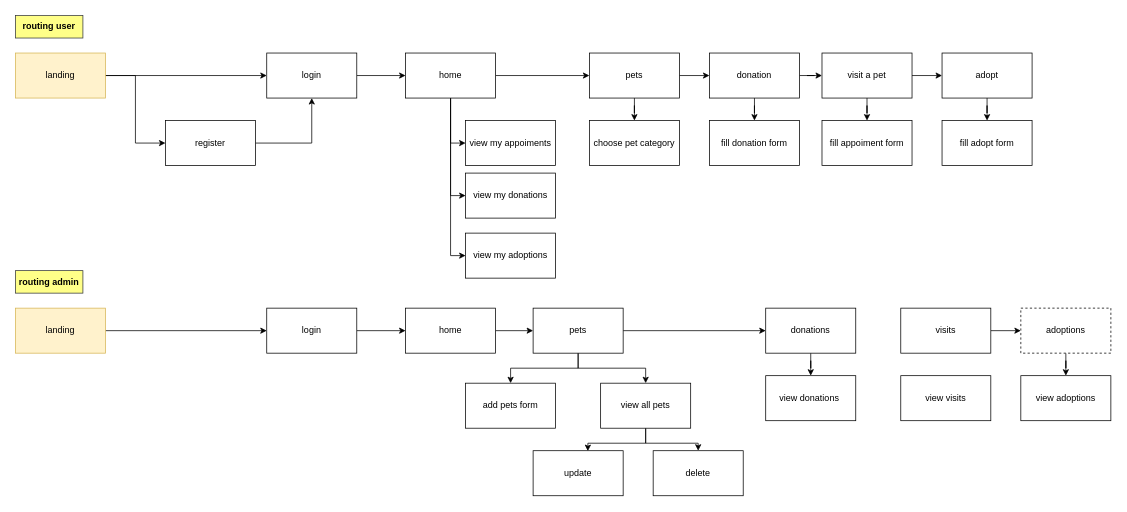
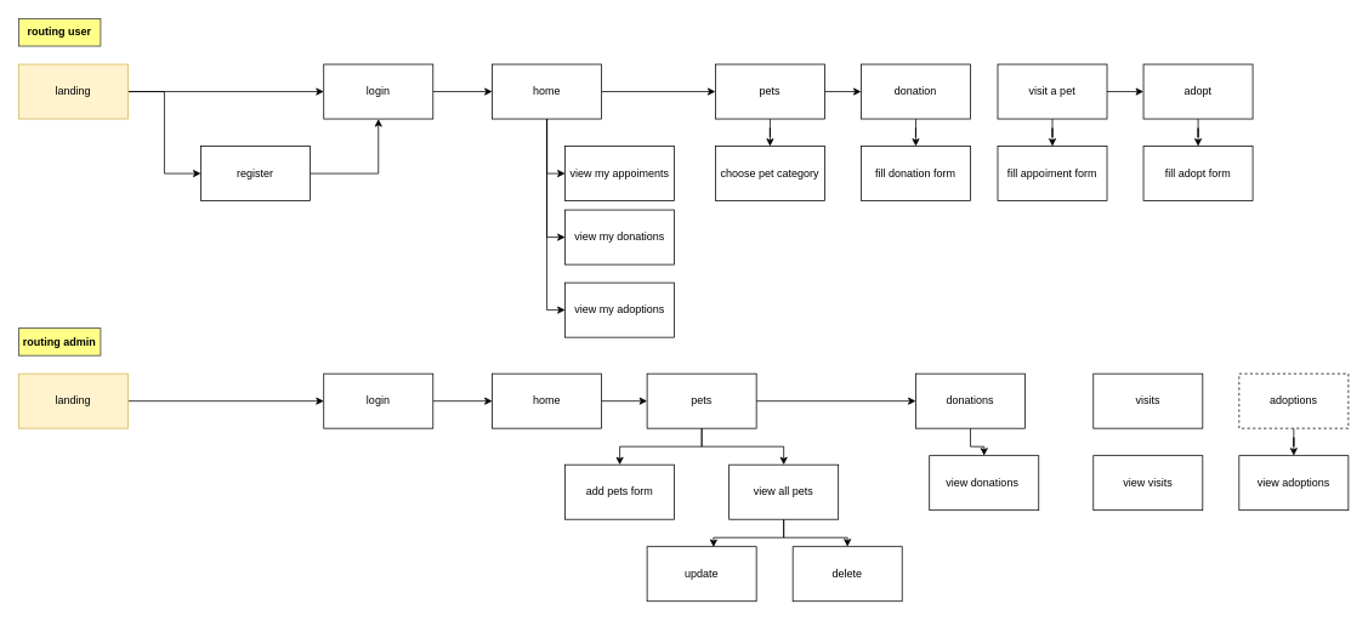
  <mxCell id="0" />
  <mxCell id="1" parent="0" />
  <mxCell id="2" style="edgeStyle=orthogonalEdgeStyle;rounded=0;orthogonalLoop=1;jettySize=auto;html=1;entryX=0;entryY=0.5;entryDx=0;entryDy=0;" parent="1" source="6" target="16" edge="1"><mxGeometry relative="1" as="geometry" /></mxCell>
  <mxCell id="3" style="edgeStyle=orthogonalEdgeStyle;rounded=0;orthogonalLoop=1;jettySize=auto;html=1;entryX=0;entryY=0.5;entryDx=0;entryDy=0;" edge="1" parent="1" source="6" target="58"><mxGeometry relative="1" as="geometry" /></mxCell>
  <mxCell id="4" style="edgeStyle=orthogonalEdgeStyle;rounded=0;orthogonalLoop=1;jettySize=auto;html=1;entryX=0;entryY=0.5;entryDx=0;entryDy=0;" edge="1" parent="1" source="6" target="59"><mxGeometry relative="1" as="geometry" /></mxCell>
  <mxCell id="5" style="edgeStyle=orthogonalEdgeStyle;rounded=0;orthogonalLoop=1;jettySize=auto;html=1;entryX=0;entryY=0.5;entryDx=0;entryDy=0;" edge="1" parent="1" source="6" target="60"><mxGeometry relative="1" as="geometry" /></mxCell>
  <mxCell id="6" value="home" style="rounded=0;whiteSpace=wrap;html=1;" parent="1" vertex="1"><mxGeometry x="540" y="70" width="120" height="60" as="geometry" /></mxCell>
  <mxCell id="7" value="" style="edgeStyle=orthogonalEdgeStyle;rounded=0;orthogonalLoop=1;jettySize=auto;html=1;" parent="1" source="9" target="11" edge="1"><mxGeometry relative="1" as="geometry" /></mxCell>
  <mxCell id="8" style="edgeStyle=orthogonalEdgeStyle;rounded=0;orthogonalLoop=1;jettySize=auto;html=1;entryX=0;entryY=0.5;entryDx=0;entryDy=0;" parent="1" source="9" target="13" edge="1"><mxGeometry relative="1" as="geometry" /></mxCell>
  <mxCell id="9" value="landing" style="rounded=0;whiteSpace=wrap;html=1;fillColor=#fff2cc;strokeColor=#d6b656;" parent="1" vertex="1"><mxGeometry x="20" y="70" width="120" height="60" as="geometry" /></mxCell>
  <mxCell id="10" style="edgeStyle=orthogonalEdgeStyle;rounded=0;orthogonalLoop=1;jettySize=auto;html=1;entryX=0;entryY=0.5;entryDx=0;entryDy=0;" parent="1" source="11" target="6" edge="1"><mxGeometry relative="1" as="geometry" /></mxCell>
  <mxCell id="11" value="login" style="whiteSpace=wrap;html=1;rounded=0;" parent="1" vertex="1"><mxGeometry x="355" y="70" width="120" height="60" as="geometry" /></mxCell>
  <mxCell id="12" style="edgeStyle=orthogonalEdgeStyle;rounded=0;orthogonalLoop=1;jettySize=auto;html=1;" parent="1" source="13" target="11" edge="1"><mxGeometry relative="1" as="geometry" /></mxCell>
  <mxCell id="13" value="register" style="whiteSpace=wrap;html=1;rounded=0;" parent="1" vertex="1"><mxGeometry x="220" y="160" width="120" height="60" as="geometry" /></mxCell>
  <mxCell id="14" style="edgeStyle=orthogonalEdgeStyle;rounded=0;orthogonalLoop=1;jettySize=auto;html=1;" parent="1" source="16" target="19" edge="1"><mxGeometry relative="1" as="geometry" /></mxCell>
  <mxCell id="15" style="edgeStyle=orthogonalEdgeStyle;rounded=0;orthogonalLoop=1;jettySize=auto;html=1;" parent="1" source="16" target="46" edge="1"><mxGeometry relative="1" as="geometry" /></mxCell>
  <mxCell id="16" value="pets" style="rounded=0;whiteSpace=wrap;html=1;" parent="1" vertex="1"><mxGeometry x="785" y="70" width="120" height="60" as="geometry" /></mxCell>
  <mxCell id="17" style="edgeStyle=orthogonalEdgeStyle;rounded=0;orthogonalLoop=1;jettySize=auto;html=1;entryX=0;entryY=0.5;entryDx=0;entryDy=0;" parent="1" edge="1"><mxGeometry relative="1" as="geometry"><mxPoint x="1140" y="100" as="sourcePoint" /></mxGeometry></mxCell>
  <mxCell id="18" style="edgeStyle=orthogonalEdgeStyle;rounded=0;orthogonalLoop=1;jettySize=auto;html=1;entryX=0;entryY=0.5;entryDx=0;entryDy=0;" parent="1" edge="1"><mxGeometry relative="1" as="geometry"><mxPoint x="1140" y="100" as="sourcePoint" /></mxGeometry></mxCell>
  <mxCell id="19" value="choose pet category" style="rounded=0;whiteSpace=wrap;html=1;" parent="1" vertex="1"><mxGeometry x="785" y="160" width="120" height="60" as="geometry" /></mxCell>
  <mxCell id="20" value="routing user" style="rounded=0;whiteSpace=wrap;html=1;fillColor=#ffff88;strokeColor=#36393d;fontStyle=1" parent="1" vertex="1"><mxGeometry x="20" y="20" width="90" height="30" as="geometry" /></mxCell>
  <mxCell id="21" style="edgeStyle=orthogonalEdgeStyle;rounded=0;orthogonalLoop=1;jettySize=auto;html=1;entryX=0;entryY=0.5;entryDx=0;entryDy=0;" parent="1" source="22" target="30" edge="1"><mxGeometry relative="1" as="geometry" /></mxCell>
  <mxCell id="22" value="home" style="rounded=0;whiteSpace=wrap;html=1;" parent="1" vertex="1"><mxGeometry x="540" y="410" width="120" height="60" as="geometry" /></mxCell>
  <mxCell id="23" value="" style="edgeStyle=orthogonalEdgeStyle;rounded=0;orthogonalLoop=1;jettySize=auto;html=1;" parent="1" source="24" target="26" edge="1"><mxGeometry relative="1" as="geometry" /></mxCell>
  <mxCell id="24" value="landing" style="rounded=0;whiteSpace=wrap;html=1;fillColor=#fff2cc;strokeColor=#d6b656;" parent="1" vertex="1"><mxGeometry x="20" y="410" width="120" height="60" as="geometry" /></mxCell>
  <mxCell id="25" style="edgeStyle=orthogonalEdgeStyle;rounded=0;orthogonalLoop=1;jettySize=auto;html=1;entryX=0;entryY=0.5;entryDx=0;entryDy=0;" parent="1" source="26" target="22" edge="1"><mxGeometry relative="1" as="geometry" /></mxCell>
  <mxCell id="26" value="login" style="whiteSpace=wrap;html=1;rounded=0;" parent="1" vertex="1"><mxGeometry x="355" y="410" width="120" height="60" as="geometry" /></mxCell>
  <mxCell id="27" style="edgeStyle=orthogonalEdgeStyle;rounded=0;orthogonalLoop=1;jettySize=auto;html=1;" parent="1" source="30" target="33" edge="1"><mxGeometry relative="1" as="geometry" /></mxCell>
  <mxCell id="28" style="edgeStyle=orthogonalEdgeStyle;rounded=0;orthogonalLoop=1;jettySize=auto;html=1;entryX=0;entryY=0.5;entryDx=0;entryDy=0;" parent="1" source="30" target="32" edge="1"><mxGeometry relative="1" as="geometry" /></mxCell>
  <mxCell id="29" style="edgeStyle=orthogonalEdgeStyle;rounded=0;orthogonalLoop=1;jettySize=auto;html=1;entryX=0.5;entryY=0;entryDx=0;entryDy=0;" parent="1" source="30" target="54" edge="1"><mxGeometry relative="1" as="geometry" /></mxCell>
  <mxCell id="30" value="pets" style="rounded=0;whiteSpace=wrap;html=1;" parent="1" vertex="1"><mxGeometry x="710" y="410" width="120" height="60" as="geometry" /></mxCell>
  <mxCell id="31" value="" style="edgeStyle=orthogonalEdgeStyle;rounded=0;orthogonalLoop=1;jettySize=auto;html=1;" parent="1" source="32" target="34" edge="1"><mxGeometry relative="1" as="geometry" /></mxCell>
- <mxCell id="32" value="donations" style="rounded=0;whiteSpace=wrap;html=1;" parent="1" vertex="1"><mxGeometry x="1020" y="410" width="120" height="60" as="geometry" /></mxCell>
+ <mxCell id="32" value="donations" style="rounded=0;whiteSpace=wrap;html=1;" parent="1" vertex="1"><mxGeometry x="1005" y="410" width="120" height="60" as="geometry" /></mxCell>
  <mxCell id="33" value="add pets form" style="rounded=0;whiteSpace=wrap;html=1;" parent="1" vertex="1"><mxGeometry x="620" y="510" width="120" height="60" as="geometry" /></mxCell>
  <mxCell id="34" value="view donations&amp;nbsp;" style="whiteSpace=wrap;html=1;rounded=0;" parent="1" vertex="1"><mxGeometry x="1020" y="500" width="120" height="60" as="geometry" /></mxCell>
- <mxCell id="35" value="" style="edgeStyle=orthogonalEdgeStyle;rounded=0;orthogonalLoop=1;jettySize=auto;html=1;" parent="1" source="36" target="51" edge="1"><mxGeometry relative="1" as="geometry" /></mxCell>
  <mxCell id="36" value="visits" style="rounded=0;whiteSpace=wrap;html=1;" parent="1" vertex="1"><mxGeometry x="1200" y="410" width="120" height="60" as="geometry" /></mxCell>
  <mxCell id="37" value="view visits" style="rounded=0;whiteSpace=wrap;html=1;" parent="1" vertex="1"><mxGeometry x="1200" y="500" width="120" height="60" as="geometry" /></mxCell>
  <mxCell id="38" value="routing admin" style="rounded=0;whiteSpace=wrap;html=1;fillColor=#ffff88;strokeColor=#36393d;fontStyle=1" parent="1" vertex="1"><mxGeometry x="20" y="360" width="90" height="30" as="geometry" /></mxCell>
  <mxCell id="39" style="edgeStyle=orthogonalEdgeStyle;rounded=0;orthogonalLoop=1;jettySize=auto;html=1;entryX=0;entryY=0.5;entryDx=0;entryDy=0;" parent="1" source="41" target="43" edge="1"><mxGeometry relative="1" as="geometry" /></mxCell>
  <mxCell id="40" value="" style="edgeStyle=orthogonalEdgeStyle;rounded=0;orthogonalLoop=1;jettySize=auto;html=1;" parent="1" source="41" target="48" edge="1"><mxGeometry relative="1" as="geometry" /></mxCell>
  <mxCell id="41" value="visit a pet" style="rounded=0;whiteSpace=wrap;html=1;" parent="1" vertex="1"><mxGeometry x="1095" y="70" width="120" height="60" as="geometry" /></mxCell>
  <mxCell id="42" style="edgeStyle=orthogonalEdgeStyle;rounded=0;orthogonalLoop=1;jettySize=auto;html=1;entryX=0.5;entryY=0;entryDx=0;entryDy=0;" parent="1" source="43" target="47" edge="1"><mxGeometry relative="1" as="geometry" /></mxCell>
  <mxCell id="43" value="adopt" style="rounded=0;whiteSpace=wrap;html=1;" parent="1" vertex="1"><mxGeometry x="1255" y="70" width="120" height="60" as="geometry" /></mxCell>
- <mxCell id="44" style="edgeStyle=orthogonalEdgeStyle;rounded=0;orthogonalLoop=1;jettySize=auto;html=1;" parent="1" source="46" target="41" edge="1"><mxGeometry relative="1" as="geometry" /></mxCell>
  <mxCell id="45" style="edgeStyle=orthogonalEdgeStyle;rounded=0;orthogonalLoop=1;jettySize=auto;html=1;" parent="1" source="46" target="49" edge="1"><mxGeometry relative="1" as="geometry" /></mxCell>
  <mxCell id="46" value="donation" style="rounded=0;whiteSpace=wrap;html=1;" parent="1" vertex="1"><mxGeometry x="945" y="70" width="120" height="60" as="geometry" /></mxCell>
  <mxCell id="47" value="fill adopt form" style="rounded=0;whiteSpace=wrap;html=1;" parent="1" vertex="1"><mxGeometry x="1255" y="160" width="120" height="60" as="geometry" /></mxCell>
  <mxCell id="48" value="fill appoiment form" style="rounded=0;whiteSpace=wrap;html=1;" parent="1" vertex="1"><mxGeometry x="1095" y="160" width="120" height="60" as="geometry" /></mxCell>
  <mxCell id="49" value="fill donation form" style="rounded=0;whiteSpace=wrap;html=1;" parent="1" vertex="1"><mxGeometry x="945" y="160" width="120" height="60" as="geometry" /></mxCell>
  <mxCell id="50" value="" style="edgeStyle=orthogonalEdgeStyle;rounded=0;orthogonalLoop=1;jettySize=auto;html=1;" parent="1" source="51" target="55" edge="1"><mxGeometry relative="1" as="geometry" /></mxCell>
  <mxCell id="51" value="adoptions" style="rounded=0;whiteSpace=wrap;html=1;dashed=1;" parent="1" vertex="1"><mxGeometry x="1360" y="410" width="120" height="60" as="geometry" /></mxCell>
  <mxCell id="52" style="edgeStyle=orthogonalEdgeStyle;rounded=0;orthogonalLoop=1;jettySize=auto;html=1;entryX=0.608;entryY=0.008;entryDx=0;entryDy=0;entryPerimeter=0;" parent="1" source="54" target="56" edge="1"><mxGeometry relative="1" as="geometry" /></mxCell>
  <mxCell id="53" style="edgeStyle=orthogonalEdgeStyle;rounded=0;orthogonalLoop=1;jettySize=auto;html=1;entryX=0.5;entryY=0;entryDx=0;entryDy=0;" parent="1" source="54" target="57" edge="1"><mxGeometry relative="1" as="geometry" /></mxCell>
  <mxCell id="54" value="view all pets" style="rounded=0;whiteSpace=wrap;html=1;" parent="1" vertex="1"><mxGeometry x="800" y="510" width="120" height="60" as="geometry" /></mxCell>
  <mxCell id="55" value="view adoptions" style="rounded=0;whiteSpace=wrap;html=1;" parent="1" vertex="1"><mxGeometry x="1360" y="500" width="120" height="60" as="geometry" /></mxCell>
  <mxCell id="56" value="update" style="rounded=0;whiteSpace=wrap;html=1;" parent="1" vertex="1"><mxGeometry x="710" y="600" width="120" height="60" as="geometry" /></mxCell>
  <mxCell id="57" value="delete" style="rounded=0;whiteSpace=wrap;html=1;" parent="1" vertex="1"><mxGeometry x="870" y="600" width="120" height="60" as="geometry" /></mxCell>
  <mxCell id="58" value="view my appoiments" style="rounded=0;whiteSpace=wrap;html=1;" parent="1" vertex="1"><mxGeometry x="620" y="160" width="120" height="60" as="geometry" /></mxCell>
  <mxCell id="59" value="view my donations" style="rounded=0;whiteSpace=wrap;html=1;" parent="1" vertex="1"><mxGeometry x="620" y="230" width="120" height="60" as="geometry" /></mxCell>
  <mxCell id="60" value="view my adoptions" style="rounded=0;whiteSpace=wrap;html=1;" parent="1" vertex="1"><mxGeometry x="620" y="310" width="120" height="60" as="geometry" /></mxCell>
